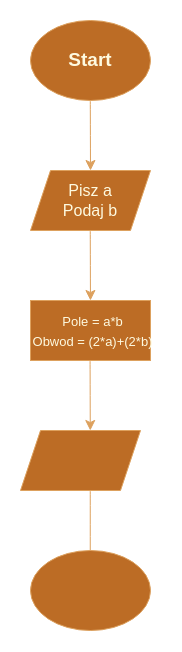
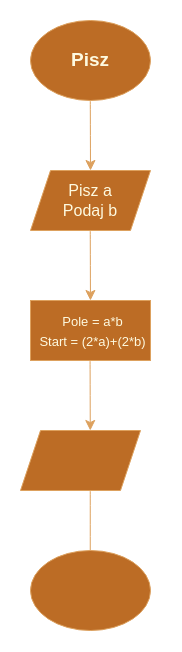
  <mxCell id="0" />
  <mxCell id="1" parent="0" />
  <mxCell id="2" value="" style="ellipse;whiteSpace=wrap;html=1;fontSize=16;labelBackgroundColor=none;fillColor=#BC6C25;strokeColor=#DDA15E;fontColor=#FEFAE0;" vertex="1" parent="1"><mxGeometry x="30" y="20" width="120" height="80" as="geometry" /></mxCell>
- <mxCell id="3" value="&lt;b&gt;&lt;font style=&quot;font-size: 19px;&quot;&gt;Start&lt;/font&gt;&lt;/b&gt;" style="text;html=1;align=center;verticalAlign=middle;whiteSpace=wrap;rounded=0;fontSize=16;labelBackgroundColor=none;fontColor=#FEFAE0;" vertex="1" parent="1"><mxGeometry x="20" y="27.5" width="140" height="65" as="geometry" /></mxCell>
+ <mxCell id="3" value="&lt;b&gt;&lt;font style=&quot;font-size: 19px;&quot;&gt;Pisz&lt;/font&gt;&lt;/b&gt;" style="text;html=1;align=center;verticalAlign=middle;whiteSpace=wrap;rounded=0;fontSize=16;labelBackgroundColor=none;fontColor=#FEFAE0;" vertex="1" parent="1"><mxGeometry x="20" y="27.5" width="140" height="65" as="geometry" /></mxCell>
  <mxCell id="4" value="" style="endArrow=classic;html=1;rounded=0;strokeColor=#DDA15E;fontSize=12;fontColor=#FEFAE0;startSize=8;endSize=8;fillColor=#BC6C25;curved=1;exitX=0.558;exitY=1.025;exitDx=0;exitDy=0;exitPerimeter=0;" edge="1" parent="1"><mxGeometry width="50" height="50" relative="1" as="geometry"><mxPoint x="89.8" y="100" as="sourcePoint" /><mxPoint x="90" y="170" as="targetPoint" /><Array as="points" /></mxGeometry></mxCell>
  <mxCell id="5" value="" style="shape=parallelogram;perimeter=parallelogramPerimeter;whiteSpace=wrap;html=1;fixedSize=1;strokeColor=#DDA15E;fontSize=16;fontColor=#FEFAE0;fillColor=#BC6C25;" vertex="1" parent="1"><mxGeometry x="30" y="170" width="120" height="60" as="geometry" /></mxCell>
  <mxCell id="6" value="&lt;font style=&quot;font-size: 16px;&quot;&gt;Pisz a&lt;br&gt;Podaj b&lt;br&gt;&lt;/font&gt;" style="text;html=1;align=center;verticalAlign=middle;whiteSpace=wrap;rounded=0;fontSize=16;labelBackgroundColor=none;fontColor=#FEFAE0;" vertex="1" parent="1"><mxGeometry x="20" y="167.5" width="140" height="65" as="geometry" /></mxCell>
  <mxCell id="7" value="" style="endArrow=classic;html=1;rounded=0;strokeColor=#DDA15E;fontSize=12;fontColor=#FEFAE0;startSize=8;endSize=8;fillColor=#BC6C25;curved=1;exitX=0.558;exitY=1.025;exitDx=0;exitDy=0;exitPerimeter=0;" edge="1" parent="1"><mxGeometry width="50" height="50" relative="1" as="geometry"><mxPoint x="89.76" y="230" as="sourcePoint" /><mxPoint x="89.96" y="300" as="targetPoint" /><Array as="points" /></mxGeometry></mxCell>
  <mxCell id="8" value="" style="rounded=0;whiteSpace=wrap;html=1;strokeColor=#DDA15E;fontSize=16;fontColor=#FEFAE0;fillColor=#BC6C25;" vertex="1" parent="1"><mxGeometry x="30" y="300" width="120" height="60" as="geometry" /></mxCell>
- <mxCell id="9" value="&lt;font style=&quot;font-size: 13px;&quot;&gt;Pole = a*b&lt;br&gt;Obwod = (2*a)+(2*b)&lt;/font&gt;" style="text;html=1;strokeColor=none;fillColor=none;align=center;verticalAlign=middle;whiteSpace=wrap;rounded=0;fontSize=16;fontColor=#FEFAE0;" vertex="1" parent="1"><mxGeometry x="30" y="315" width="125" height="30" as="geometry" /></mxCell>
+ <mxCell id="9" value="&lt;font style=&quot;font-size: 13px;&quot;&gt;Pole = a*b&lt;br&gt;Start = (2*a)+(2*b)&lt;/font&gt;" style="text;html=1;strokeColor=none;fillColor=none;align=center;verticalAlign=middle;whiteSpace=wrap;rounded=0;fontSize=16;fontColor=#FEFAE0;" vertex="1" parent="1"><mxGeometry x="30" y="315" width="125" height="30" as="geometry" /></mxCell>
  <mxCell id="10" value="" style="endArrow=classic;html=1;rounded=0;strokeColor=#DDA15E;fontSize=12;fontColor=#FEFAE0;startSize=8;endSize=8;fillColor=#BC6C25;curved=1;exitX=0.558;exitY=1.025;exitDx=0;exitDy=0;exitPerimeter=0;" edge="1" parent="1"><mxGeometry width="50" height="50" relative="1" as="geometry"><mxPoint x="89.58" y="360" as="sourcePoint" /><mxPoint x="89.78" y="430" as="targetPoint" /><Array as="points" /></mxGeometry></mxCell>
  <mxCell id="11" value="" style="shape=parallelogram;perimeter=parallelogramPerimeter;whiteSpace=wrap;html=1;fixedSize=1;strokeColor=#DDA15E;fontSize=16;fontColor=#FEFAE0;fillColor=#BC6C25;" vertex="1" parent="1"><mxGeometry x="20" y="430" width="120" height="60" as="geometry" /></mxCell>
  <mxCell id="12" value="" style="endArrow=none;html=1;rounded=0;strokeColor=#DDA15E;fontSize=12;fontColor=#FEFAE0;startSize=8;endSize=8;fillColor=#BC6C25;curved=1;" edge="1" parent="1"><mxGeometry width="50" height="50" relative="1" as="geometry"><mxPoint x="89.76" y="490" as="sourcePoint" /><mxPoint x="89.76" y="550" as="targetPoint" /></mxGeometry></mxCell>
  <mxCell id="13" value="" style="ellipse;whiteSpace=wrap;html=1;strokeColor=#DDA15E;fontSize=16;fontColor=#FEFAE0;fillColor=#BC6C25;" vertex="1" parent="1"><mxGeometry x="30" y="550" width="120" height="80" as="geometry" /></mxCell>
